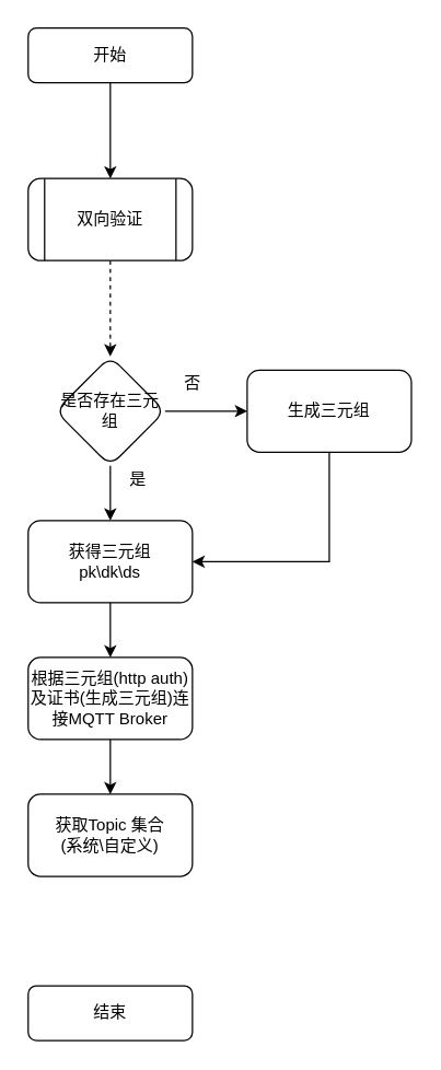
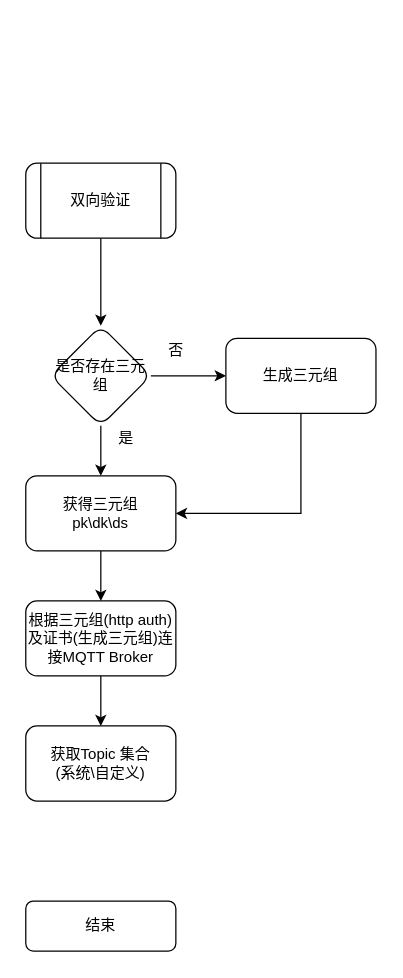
  <mxCell id="0" />
  <mxCell id="1" parent="0" />
- <mxCell id="2" value="" style="edgeStyle=orthogonalEdgeStyle;rounded=0;orthogonalLoop=1;jettySize=auto;html=1;" edge="1" parent="1" source="3" target="6"><mxGeometry relative="1" as="geometry" /></mxCell>
- <mxCell id="3" value="开始" style="rounded=1;whiteSpace=wrap;html=1;fontSize=12;glass=0;strokeWidth=1;shadow=0;" vertex="1" parent="1"><mxGeometry x="20" y="20" width="120" height="40" as="geometry" /></mxCell>
  <mxCell id="4" value="结束" style="rounded=1;whiteSpace=wrap;html=1;fontSize=12;glass=0;strokeWidth=1;shadow=0;" vertex="1" parent="1"><mxGeometry x="20" y="720" width="120" height="40" as="geometry" /></mxCell>
- <mxCell id="5" value="" style="edgeStyle=orthogonalEdgeStyle;rounded=0;orthogonalLoop=1;jettySize=auto;html=1;dashed=1;" edge="1" parent="1" source="6" target="11"><mxGeometry relative="1" as="geometry" /></mxCell>
+ <mxCell id="5" value="" style="edgeStyle=orthogonalEdgeStyle;rounded=0;orthogonalLoop=1;jettySize=auto;html=1;" edge="1" parent="1" source="6" target="11"><mxGeometry relative="1" as="geometry" /></mxCell>
  <mxCell id="6" value="双向验证" style="shape=process;whiteSpace=wrap;html=1;backgroundOutline=1;rounded=1;shadow=0;strokeWidth=1;glass=0;" vertex="1" parent="1"><mxGeometry x="20" y="130" width="120" height="60" as="geometry" /></mxCell>
  <mxCell id="7" value="" style="edgeStyle=orthogonalEdgeStyle;rounded=0;orthogonalLoop=1;jettySize=auto;html=1;" edge="1" parent="1" source="8" target="17"><mxGeometry relative="1" as="geometry" /></mxCell>
  <mxCell id="8" value="获得三元组&lt;br&gt;pk\dk\ds" style="whiteSpace=wrap;html=1;rounded=1;shadow=0;strokeWidth=1;glass=0;" vertex="1" parent="1"><mxGeometry x="20" y="380" width="120" height="60" as="geometry" /></mxCell>
  <mxCell id="9" value="" style="edgeStyle=orthogonalEdgeStyle;rounded=0;orthogonalLoop=1;jettySize=auto;html=1;" edge="1" parent="1" source="11" target="8"><mxGeometry relative="1" as="geometry" /></mxCell>
  <mxCell id="10" value="" style="edgeStyle=orthogonalEdgeStyle;rounded=0;orthogonalLoop=1;jettySize=auto;html=1;" edge="1" parent="1" source="11" target="14"><mxGeometry relative="1" as="geometry" /></mxCell>
  <mxCell id="11" value="是否存在三元组" style="rhombus;whiteSpace=wrap;html=1;rounded=1;shadow=0;strokeWidth=1;glass=0;" vertex="1" parent="1"><mxGeometry x="40" y="260" width="80" height="80" as="geometry" /></mxCell>
  <mxCell id="12" value="是" style="text;html=1;align=center;verticalAlign=middle;resizable=0;points=[];autosize=1;" vertex="1" parent="1"><mxGeometry x="85" y="340" width="30" height="20" as="geometry" /></mxCell>
  <mxCell id="13" style="edgeStyle=orthogonalEdgeStyle;rounded=0;orthogonalLoop=1;jettySize=auto;html=1;entryX=1;entryY=0.5;entryDx=0;entryDy=0;" edge="1" parent="1" source="14" target="8"><mxGeometry relative="1" as="geometry"><Array as="points"><mxPoint x="240" y="410" /></Array></mxGeometry></mxCell>
  <mxCell id="14" value="生成三元组" style="whiteSpace=wrap;html=1;rounded=1;shadow=0;strokeWidth=1;glass=0;" vertex="1" parent="1"><mxGeometry x="180" y="270" width="120" height="60" as="geometry" /></mxCell>
  <mxCell id="15" value="否" style="text;html=1;align=center;verticalAlign=middle;resizable=0;points=[];autosize=1;" vertex="1" parent="1"><mxGeometry x="125" y="270" width="30" height="20" as="geometry" /></mxCell>
  <mxCell id="16" value="" style="edgeStyle=orthogonalEdgeStyle;rounded=0;orthogonalLoop=1;jettySize=auto;html=1;" edge="1" parent="1" source="17" target="18"><mxGeometry relative="1" as="geometry" /></mxCell>
  <mxCell id="17" value="根据三元组(http auth)及证书(生成三元组)连接MQTT Broker" style="whiteSpace=wrap;html=1;rounded=1;shadow=0;strokeWidth=1;glass=0;" vertex="1" parent="1"><mxGeometry x="20" y="480" width="120" height="60" as="geometry" /></mxCell>
  <mxCell id="18" value="&lt;span&gt;获取Topic 集合&lt;/span&gt;&lt;br&gt;&lt;span&gt;(系统\自定义)&lt;/span&gt;" style="whiteSpace=wrap;html=1;rounded=1;shadow=0;strokeWidth=1;glass=0;" vertex="1" parent="1"><mxGeometry x="20" y="580" width="120" height="60" as="geometry" /></mxCell>
